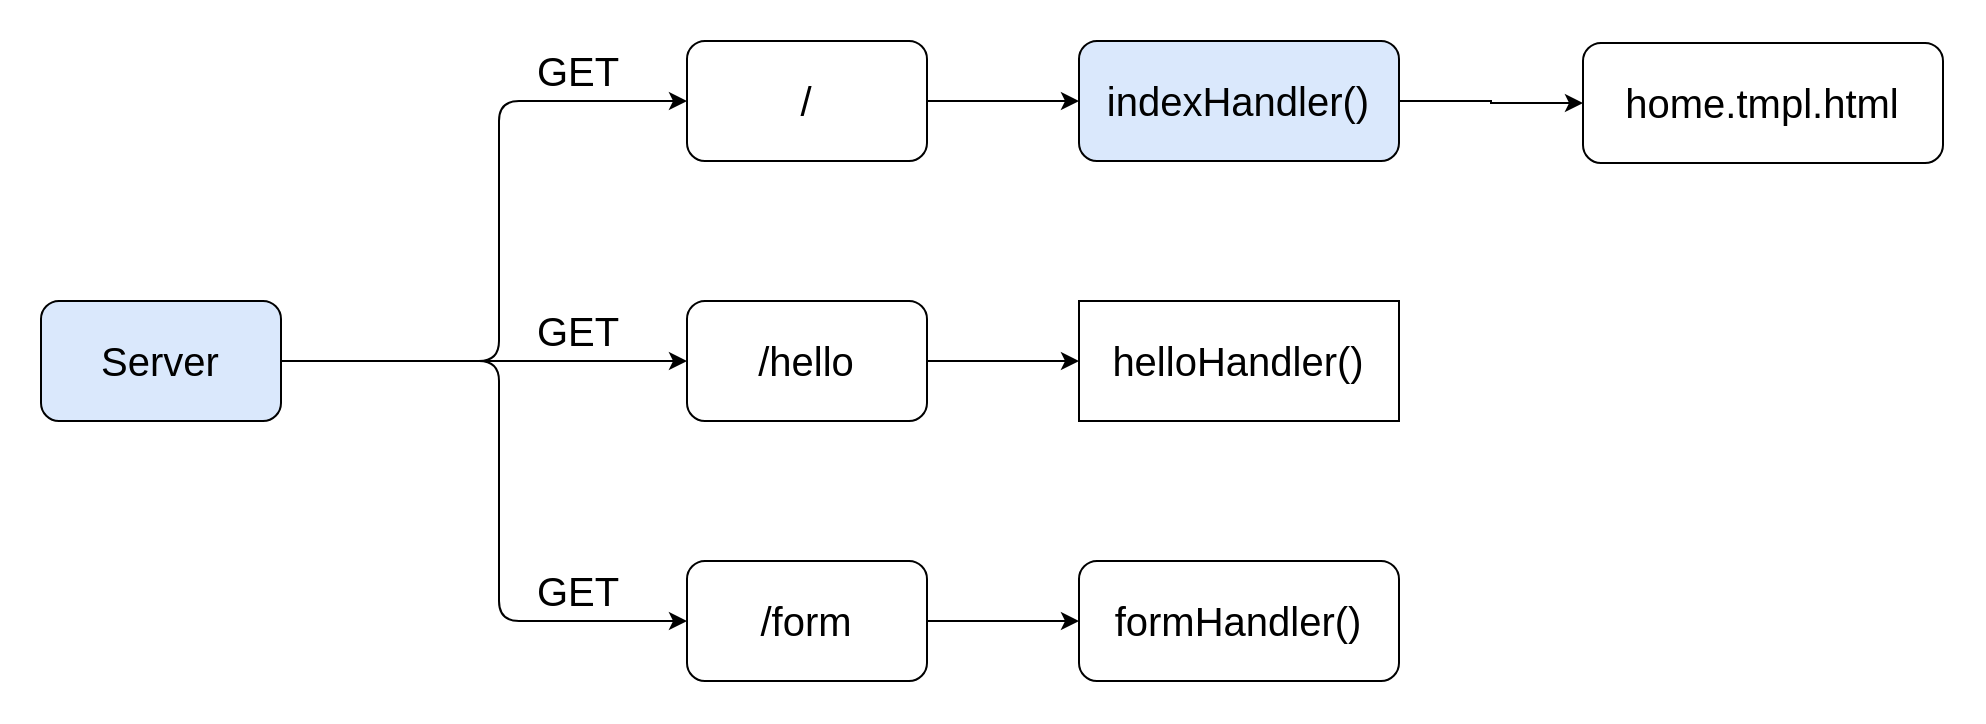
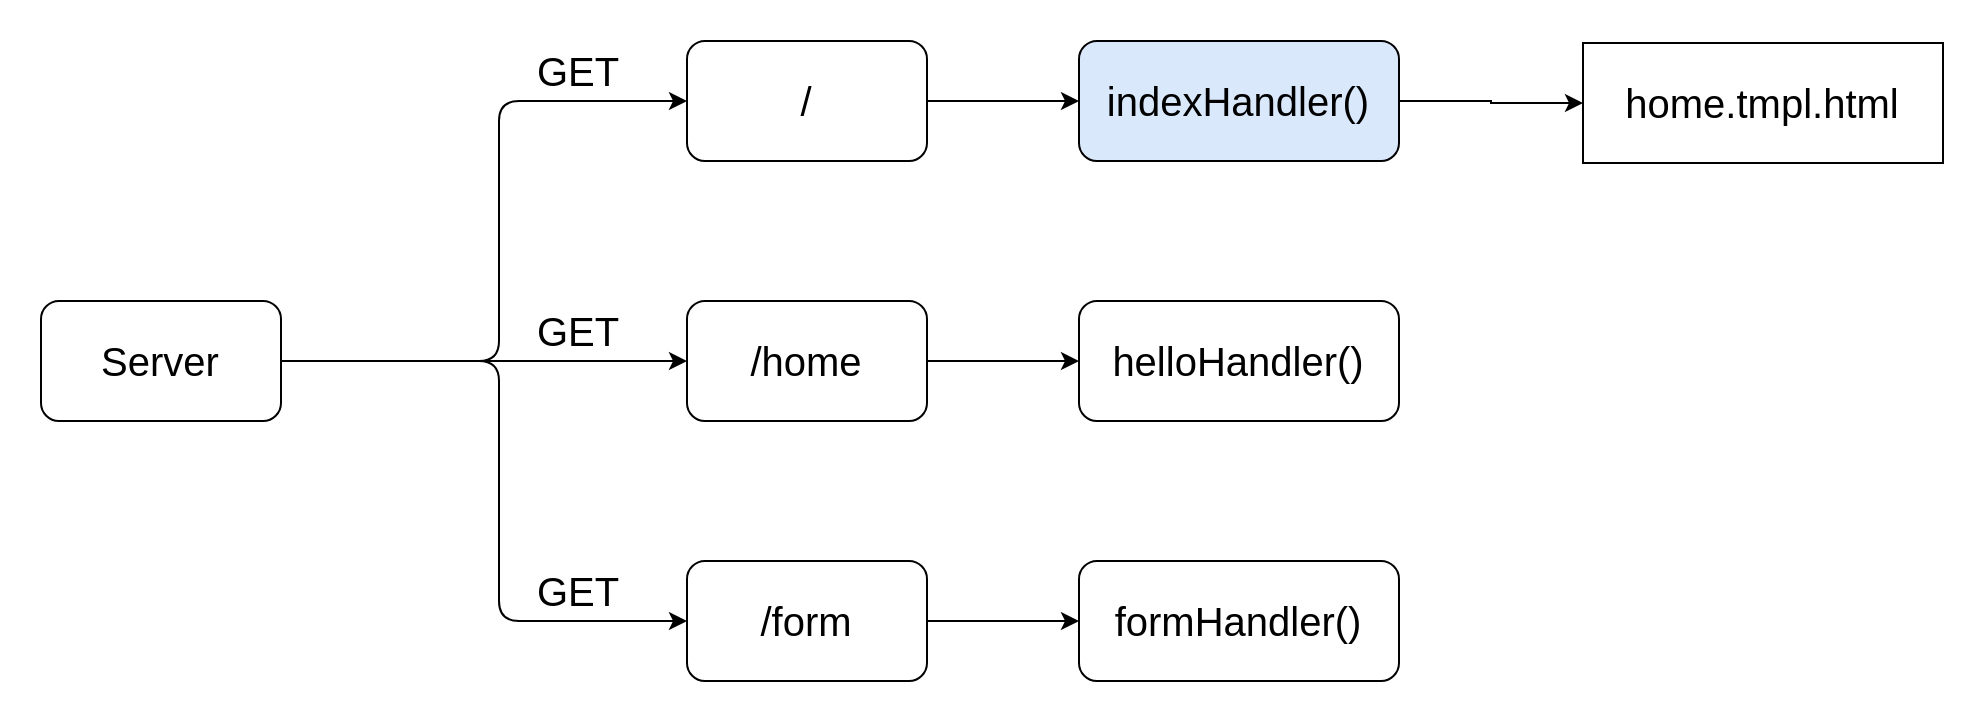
  <mxCell id="0" />
  <mxCell id="1" parent="0" />
  <mxCell id="2" style="edgeStyle=none;html=1;entryX=0;entryY=0.5;entryDx=0;entryDy=0;" parent="1" source="5" target="9" edge="1"><mxGeometry relative="1" as="geometry" /></mxCell>
  <mxCell id="3" style="edgeStyle=none;html=1;entryX=0;entryY=0.5;entryDx=0;entryDy=0;" parent="1" source="5" target="7" edge="1"><mxGeometry relative="1" as="geometry"><Array as="points"><mxPoint x="249" y="180" /><mxPoint x="249" y="50" /></Array></mxGeometry></mxCell>
  <mxCell id="4" style="edgeStyle=none;html=1;entryX=0;entryY=0.5;entryDx=0;entryDy=0;" parent="1" source="5" target="11" edge="1"><mxGeometry relative="1" as="geometry"><Array as="points"><mxPoint x="249" y="180" /><mxPoint x="249" y="310" /></Array></mxGeometry></mxCell>
- <mxCell id="5" value="&lt;font style=&quot;font-size: 20px;&quot;&gt;Server&lt;/font&gt;" style="rounded=1;whiteSpace=wrap;html=1;fillColor=#dae8fc;" parent="1" vertex="1"><mxGeometry x="20" y="150" width="120" height="60" as="geometry" /></mxCell>
+ <mxCell id="5" value="&lt;font style=&quot;font-size: 20px;&quot;&gt;Server&lt;/font&gt;" style="rounded=1;whiteSpace=wrap;html=1;" parent="1" vertex="1"><mxGeometry x="20" y="150" width="120" height="60" as="geometry" /></mxCell>
  <mxCell id="6" style="edgeStyle=orthogonalEdgeStyle;rounded=0;orthogonalLoop=1;jettySize=auto;html=1;entryX=0;entryY=0.5;entryDx=0;entryDy=0;" edge="1" parent="1" source="7" target="15"><mxGeometry relative="1" as="geometry" /></mxCell>
  <mxCell id="7" value="&lt;font style=&quot;font-size: 20px;&quot;&gt;/&lt;/font&gt;" style="rounded=1;whiteSpace=wrap;html=1;" parent="1" vertex="1"><mxGeometry x="343" y="20" width="120" height="60" as="geometry" /></mxCell>
  <mxCell id="8" style="edgeStyle=orthogonalEdgeStyle;rounded=0;orthogonalLoop=1;jettySize=auto;html=1;entryX=0;entryY=0.5;entryDx=0;entryDy=0;fontSize=20;" edge="1" parent="1" source="9" target="19"><mxGeometry relative="1" as="geometry" /></mxCell>
- <mxCell id="9" value="&lt;font style=&quot;font-size: 20px;&quot;&gt;/hello&lt;/font&gt;" style="rounded=1;whiteSpace=wrap;html=1;" parent="1" vertex="1"><mxGeometry x="343" y="150" width="120" height="60" as="geometry" /></mxCell>
+ <mxCell id="9" value="&lt;font style=&quot;font-size: 20px;&quot;&gt;/home&lt;/font&gt;" style="rounded=1;whiteSpace=wrap;html=1;" parent="1" vertex="1"><mxGeometry x="343" y="150" width="120" height="60" as="geometry" /></mxCell>
  <mxCell id="10" style="edgeStyle=orthogonalEdgeStyle;rounded=0;orthogonalLoop=1;jettySize=auto;html=1;fontSize=20;" edge="1" parent="1" source="11" target="12"><mxGeometry relative="1" as="geometry" /></mxCell>
  <mxCell id="11" value="&lt;font style=&quot;font-size: 20px;&quot;&gt;/form&lt;/font&gt;" style="rounded=1;whiteSpace=wrap;html=1;" parent="1" vertex="1"><mxGeometry x="343" y="280" width="120" height="60" as="geometry" /></mxCell>
  <mxCell id="12" value="&lt;font style=&quot;font-size: 20px;&quot;&gt;formHandler()&lt;/font&gt;" style="rounded=1;whiteSpace=wrap;html=1;" parent="1" vertex="1"><mxGeometry x="539" y="280" width="160" height="60" as="geometry" /></mxCell>
- <mxCell id="13" value="&lt;font style=&quot;font-size: 20px&quot;&gt;home.tmpl.html&lt;/font&gt;" style="rounded=1;whiteSpace=wrap;html=1;" parent="1" vertex="1"><mxGeometry x="791" y="21" width="180" height="60" as="geometry" /></mxCell>
+ <mxCell id="13" value="&lt;font style=&quot;font-size: 20px&quot;&gt;home.tmpl.html&lt;/font&gt;" style="whiteSpace=wrap;html=1;rounded=0;" parent="1" vertex="1"><mxGeometry x="791" y="21" width="180" height="60" as="geometry" /></mxCell>
  <mxCell id="14" style="edgeStyle=orthogonalEdgeStyle;rounded=0;orthogonalLoop=1;jettySize=auto;html=1;entryX=0;entryY=0.5;entryDx=0;entryDy=0;fontSize=20;" edge="1" parent="1" source="15" target="13"><mxGeometry relative="1" as="geometry" /></mxCell>
  <mxCell id="15" value="&lt;font style=&quot;font-size: 20px;&quot;&gt;indexHandler()&lt;/font&gt;" style="rounded=1;whiteSpace=wrap;html=1;fillColor=#dae8fc;" vertex="1" parent="1"><mxGeometry x="539" y="20" width="160" height="60" as="geometry" /></mxCell>
  <mxCell id="16" value="GET" style="text;html=1;strokeColor=none;fillColor=none;align=center;verticalAlign=middle;whiteSpace=wrap;rounded=0;fontSize=20;" vertex="1" parent="1"><mxGeometry x="259" y="20" width="60" height="30" as="geometry" /></mxCell>
  <mxCell id="17" value="GET" style="text;html=1;strokeColor=none;fillColor=none;align=center;verticalAlign=middle;whiteSpace=wrap;rounded=0;fontSize=20;" vertex="1" parent="1"><mxGeometry x="259" y="150" width="60" height="30" as="geometry" /></mxCell>
  <mxCell id="18" value="GET" style="text;html=1;strokeColor=none;fillColor=none;align=center;verticalAlign=middle;whiteSpace=wrap;rounded=0;fontSize=20;" vertex="1" parent="1"><mxGeometry x="259" y="280" width="60" height="30" as="geometry" /></mxCell>
- <mxCell id="19" value="&lt;font style=&quot;font-size: 20px;&quot;&gt;helloHandler()&lt;/font&gt;" style="whiteSpace=wrap;html=1;rounded=0;" vertex="1" parent="1"><mxGeometry x="539" y="150" width="160" height="60" as="geometry" /></mxCell>
+ <mxCell id="19" value="&lt;font style=&quot;font-size: 20px;&quot;&gt;helloHandler()&lt;/font&gt;" style="rounded=1;whiteSpace=wrap;html=1;" vertex="1" parent="1"><mxGeometry x="539" y="150" width="160" height="60" as="geometry" /></mxCell>
